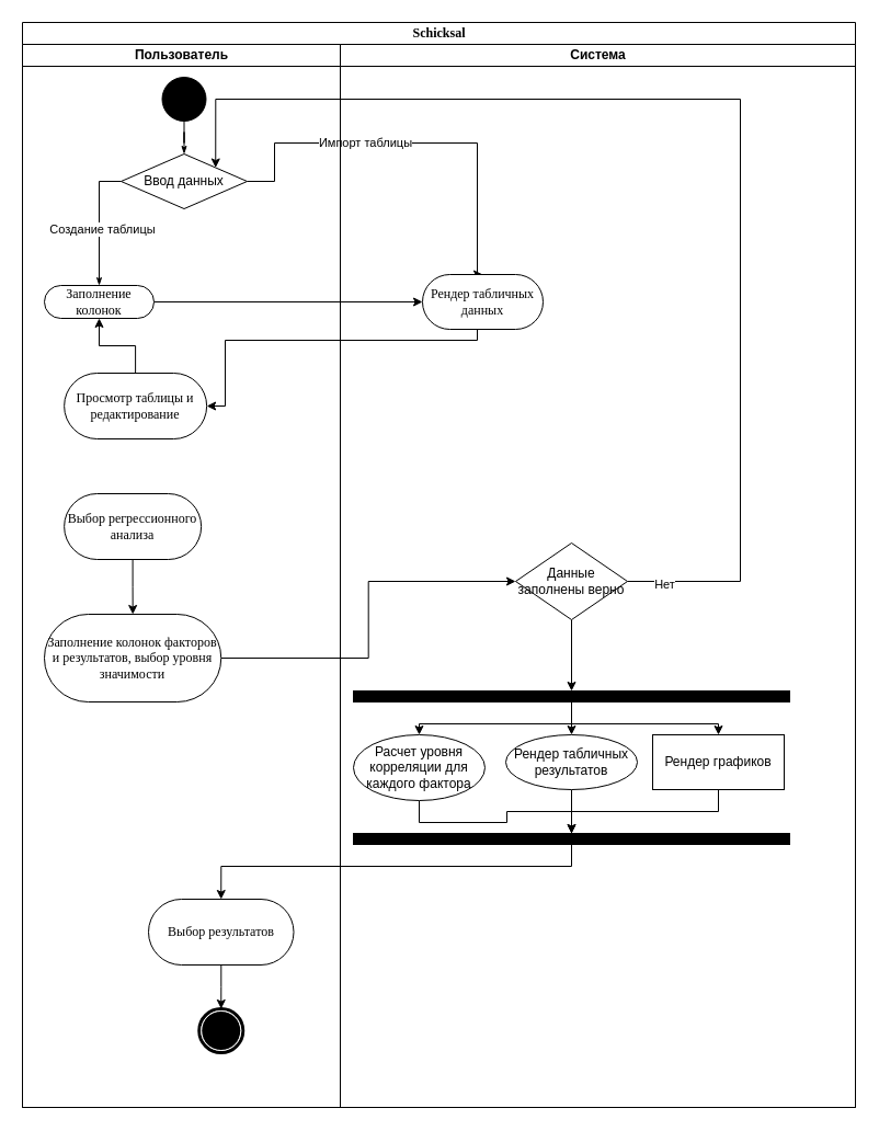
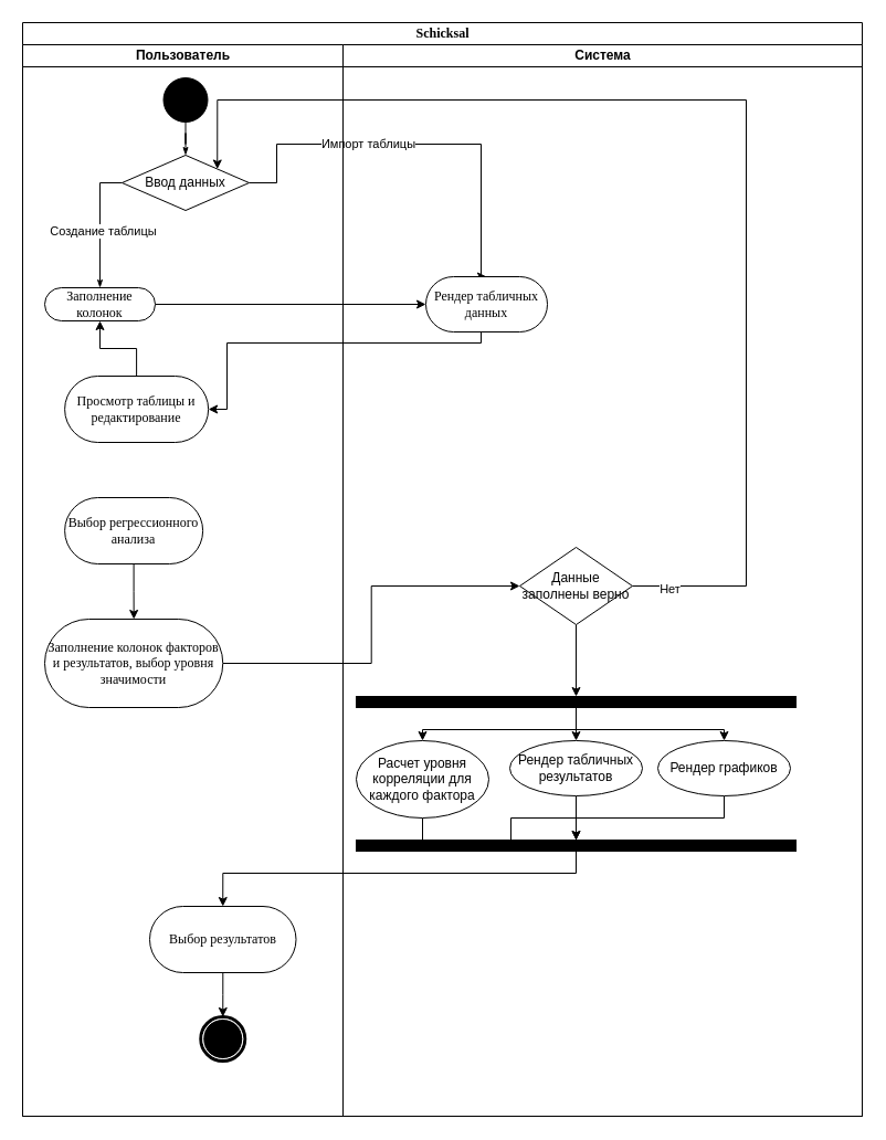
  <mxCell id="0" />
  <mxCell id="1" parent="0" />
  <mxCell id="2" value="Schicksal" style="swimlane;html=1;childLayout=stackLayout;startSize=20;rounded=0;shadow=0;comic=0;labelBackgroundColor=none;strokeWidth=1;fontFamily=Verdana;fontSize=12;align=center;" vertex="1" parent="1"><mxGeometry x="20" y="20" width="760" height="990" as="geometry" /></mxCell>
  <mxCell id="3" style="edgeStyle=orthogonalEdgeStyle;rounded=0;orthogonalLoop=1;jettySize=auto;html=1;entryX=0.5;entryY=0;entryDx=0;entryDy=0;" edge="1" parent="2" source="14" target="27"><mxGeometry relative="1" as="geometry"><mxPoint x="230" y="280" as="targetPoint" /><Array as="points"><mxPoint x="230" y="145" /><mxPoint x="230" y="110" /><mxPoint x="415" y="110" /></Array></mxGeometry></mxCell>
  <mxCell id="4" value="Импорт таблицы" style="edgeLabel;html=1;align=center;verticalAlign=middle;resizable=0;points=[];" vertex="1" connectable="0" parent="3"><mxGeometry x="-0.236" y="1" relative="1" as="geometry"><mxPoint x="1" as="offset" /></mxGeometry></mxCell>
  <mxCell id="5" style="edgeStyle=orthogonalEdgeStyle;rounded=0;orthogonalLoop=1;jettySize=auto;html=1;entryX=0;entryY=0.5;entryDx=0;entryDy=0;" edge="1" parent="2" source="11" target="27"><mxGeometry relative="1" as="geometry" /></mxCell>
  <mxCell id="6" style="edgeStyle=orthogonalEdgeStyle;rounded=0;orthogonalLoop=1;jettySize=auto;html=1;" edge="1" parent="2" source="27" target="18"><mxGeometry relative="1" as="geometry"><Array as="points"><mxPoint x="415" y="290" /><mxPoint x="185" y="290" /></Array></mxGeometry></mxCell>
  <mxCell id="7" style="edgeStyle=orthogonalEdgeStyle;rounded=0;orthogonalLoop=1;jettySize=auto;html=1;" edge="1" parent="2" source="21" target="29"><mxGeometry relative="1" as="geometry" /></mxCell>
  <mxCell id="8" style="edgeStyle=orthogonalEdgeStyle;rounded=0;orthogonalLoop=1;jettySize=auto;html=1;entryX=1;entryY=0;entryDx=0;entryDy=0;" edge="1" parent="2" source="29" target="14"><mxGeometry relative="1" as="geometry"><Array as="points"><mxPoint x="655" y="510" /><mxPoint x="655" y="70" /><mxPoint x="176" y="70" /></Array></mxGeometry></mxCell>
  <mxCell id="9" value="Нет" style="edgeLabel;html=1;align=center;verticalAlign=middle;resizable=0;points=[];" vertex="1" connectable="0" parent="8"><mxGeometry x="-0.939" y="-2" relative="1" as="geometry"><mxPoint as="offset" /></mxGeometry></mxCell>
  <mxCell id="10" value="Пользователь" style="swimlane;html=1;startSize=20;" vertex="1" parent="2"><mxGeometry y="20" width="290" height="970" as="geometry" /></mxCell>
  <mxCell id="11" value="Заполнение колонок" style="rounded=1;whiteSpace=wrap;html=1;shadow=0;comic=0;labelBackgroundColor=none;strokeWidth=1;fontFamily=Verdana;fontSize=12;align=center;arcSize=50;" vertex="1" parent="10"><mxGeometry x="20" y="220" width="100" height="30" as="geometry" /></mxCell>
  <mxCell id="12" value="" style="ellipse;whiteSpace=wrap;html=1;rounded=0;shadow=0;comic=0;labelBackgroundColor=none;strokeWidth=1;fillColor=#000000;fontFamily=Verdana;fontSize=12;align=center;" vertex="1" parent="10"><mxGeometry x="127.5" y="30" width="40" height="40" as="geometry" /></mxCell>
  <mxCell id="13" style="edgeStyle=orthogonalEdgeStyle;rounded=0;html=1;labelBackgroundColor=none;startArrow=none;startFill=0;startSize=5;endArrow=classicThin;endFill=1;endSize=5;jettySize=auto;orthogonalLoop=1;strokeWidth=1;fontFamily=Verdana;fontSize=12;entryX=0.5;entryY=0;entryDx=0;entryDy=0;" edge="1" parent="10" source="12" target="14"><mxGeometry relative="1" as="geometry"><mxPoint x="150" y="130" as="targetPoint" /></mxGeometry></mxCell>
  <mxCell id="14" value="Ввод данных" style="rhombus;whiteSpace=wrap;html=1;" vertex="1" parent="10"><mxGeometry x="90" y="100" width="115" height="50" as="geometry" /></mxCell>
  <mxCell id="15" style="edgeStyle=orthogonalEdgeStyle;rounded=0;html=1;exitX=0;exitY=0.5;entryX=0.5;entryY=0;labelBackgroundColor=none;startArrow=none;startFill=0;startSize=5;endArrow=classicThin;endFill=1;endSize=5;jettySize=auto;orthogonalLoop=1;strokeWidth=1;fontFamily=Verdana;fontSize=12;exitDx=0;exitDy=0;" edge="1" parent="10" source="14" target="11"><mxGeometry relative="1" as="geometry"><Array as="points"><mxPoint x="70" y="125" /></Array><mxPoint x="316.75" y="170" as="sourcePoint" /></mxGeometry></mxCell>
  <mxCell id="16" value="Создание таблицы" style="edgeLabel;html=1;align=center;verticalAlign=middle;resizable=0;points=[];" vertex="1" connectable="0" parent="15"><mxGeometry x="0.091" y="2" relative="1" as="geometry"><mxPoint as="offset" /></mxGeometry></mxCell>
  <mxCell id="17" style="edgeStyle=orthogonalEdgeStyle;rounded=0;orthogonalLoop=1;jettySize=auto;html=1;" edge="1" parent="10" source="18" target="11"><mxGeometry relative="1" as="geometry" /></mxCell>
  <mxCell id="18" value="Просмотр таблицы и редактирование" style="rounded=1;whiteSpace=wrap;html=1;shadow=0;comic=0;labelBackgroundColor=none;strokeWidth=1;fontFamily=Verdana;fontSize=12;align=center;arcSize=50;" vertex="1" parent="10"><mxGeometry x="38.13" y="300" width="130" height="60" as="geometry" /></mxCell>
  <mxCell id="19" style="edgeStyle=orthogonalEdgeStyle;rounded=0;orthogonalLoop=1;jettySize=auto;html=1;" edge="1" parent="10" source="20" target="21"><mxGeometry relative="1" as="geometry" /></mxCell>
  <mxCell id="20" value="Выбор регрессионного анализа" style="rounded=1;whiteSpace=wrap;html=1;shadow=0;comic=0;labelBackgroundColor=none;strokeWidth=1;fontFamily=Verdana;fontSize=12;align=center;arcSize=50;" vertex="1" parent="10"><mxGeometry x="38.13" y="410" width="125" height="60" as="geometry" /></mxCell>
  <mxCell id="21" value="Заполнение колонок факторов и результатов, выбор уровня значимости" style="rounded=1;whiteSpace=wrap;html=1;shadow=0;comic=0;labelBackgroundColor=none;strokeWidth=1;fontFamily=Verdana;fontSize=12;align=center;arcSize=50;" vertex="1" parent="10"><mxGeometry x="20" y="520" width="161.25" height="80" as="geometry" /></mxCell>
  <mxCell id="22" style="edgeStyle=orthogonalEdgeStyle;rounded=0;orthogonalLoop=1;jettySize=auto;html=1;entryX=0.5;entryY=0;entryDx=0;entryDy=0;" edge="1" parent="10" source="23" target="24"><mxGeometry relative="1" as="geometry" /></mxCell>
  <mxCell id="23" value="Выбор результатов" style="rounded=1;whiteSpace=wrap;html=1;shadow=0;comic=0;labelBackgroundColor=none;strokeWidth=1;fontFamily=Verdana;fontSize=12;align=center;arcSize=50;" vertex="1" parent="10"><mxGeometry x="115" y="780" width="132.5" height="60" as="geometry" /></mxCell>
  <mxCell id="24" value="" style="shape=mxgraph.bpmn.shape;html=1;verticalLabelPosition=bottom;labelBackgroundColor=#ffffff;verticalAlign=top;perimeter=ellipsePerimeter;outline=end;symbol=terminate;rounded=0;shadow=0;comic=0;strokeWidth=1;fontFamily=Verdana;fontSize=12;align=center;" vertex="1" parent="10"><mxGeometry x="161.25" y="880" width="40" height="40" as="geometry" /></mxCell>
  <mxCell id="25" style="edgeStyle=orthogonalEdgeStyle;rounded=0;orthogonalLoop=1;jettySize=auto;html=1;entryX=0.5;entryY=0;entryDx=0;entryDy=0;" edge="1" parent="2" source="36" target="23"><mxGeometry relative="1" as="geometry"><mxPoint x="501" y="770" as="targetPoint" /><Array as="points"><mxPoint x="501" y="770" /><mxPoint x="181" y="770" /></Array></mxGeometry></mxCell>
  <mxCell id="26" value="Система" style="swimlane;html=1;startSize=20;" vertex="1" parent="2"><mxGeometry x="290" y="20" width="470" height="970" as="geometry" /></mxCell>
  <mxCell id="27" value="Рендер табличных данных" style="rounded=1;whiteSpace=wrap;html=1;shadow=0;comic=0;labelBackgroundColor=none;strokeWidth=1;fontFamily=Verdana;fontSize=12;align=center;arcSize=50;" vertex="1" parent="26"><mxGeometry x="75" y="210" width="110" height="50" as="geometry" /></mxCell>
  <mxCell id="28" style="edgeStyle=orthogonalEdgeStyle;rounded=0;orthogonalLoop=1;jettySize=auto;html=1;entryX=0.5;entryY=0;entryDx=0;entryDy=0;" edge="1" parent="26" source="29" target="35"><mxGeometry relative="1" as="geometry" /></mxCell>
  <mxCell id="29" value="Данные заполнены верно" style="rhombus;whiteSpace=wrap;html=1;" vertex="1" parent="26"><mxGeometry x="160" y="455" width="102" height="70" as="geometry" /></mxCell>
  <mxCell id="30" style="edgeStyle=orthogonalEdgeStyle;rounded=0;orthogonalLoop=1;jettySize=auto;html=1;entryX=0.5;entryY=0;entryDx=0;entryDy=0;" edge="1" parent="26" source="31" target="39"><mxGeometry relative="1" as="geometry" /></mxCell>
- <mxCell id="31" value="Расчет уровня корреляции для каждого фактора" style="ellipse;whiteSpace=wrap;html=1;" vertex="1" parent="26"><mxGeometry x="12" y="630" width="120" height="60" as="geometry" /></mxCell>
+ <mxCell id="31" value="Расчет уровня корреляции для каждого фактора" style="ellipse;whiteSpace=wrap;html=1;" vertex="1" parent="26"><mxGeometry x="12" y="630" width="120" height="70" as="geometry" /></mxCell>
  <mxCell id="32" style="edgeStyle=orthogonalEdgeStyle;rounded=0;orthogonalLoop=1;jettySize=auto;html=1;entryX=0.5;entryY=0;entryDx=0;entryDy=0;" edge="1" parent="26" source="35" target="31"><mxGeometry relative="1" as="geometry" /></mxCell>
  <mxCell id="33" style="edgeStyle=orthogonalEdgeStyle;rounded=0;orthogonalLoop=1;jettySize=auto;html=1;" edge="1" parent="26" source="35" target="36"><mxGeometry relative="1" as="geometry" /></mxCell>
  <mxCell id="34" style="edgeStyle=orthogonalEdgeStyle;rounded=0;orthogonalLoop=1;jettySize=auto;html=1;" edge="1" parent="26" source="35" target="38"><mxGeometry relative="1" as="geometry" /></mxCell>
  <mxCell id="35" value="" style="whiteSpace=wrap;html=1;rounded=0;shadow=0;comic=0;labelBackgroundColor=none;strokeWidth=1;fillColor=#000000;fontFamily=Verdana;fontSize=12;align=center;rotation=0;" vertex="1" parent="26"><mxGeometry x="12" y="590" width="398" height="10" as="geometry" /></mxCell>
  <mxCell id="36" value="Рендер табличных результатов" style="ellipse;whiteSpace=wrap;html=1;" vertex="1" parent="26"><mxGeometry x="151" y="630" width="120" height="50" as="geometry" /></mxCell>
  <mxCell id="37" style="edgeStyle=orthogonalEdgeStyle;rounded=0;orthogonalLoop=1;jettySize=auto;html=1;entryX=0.5;entryY=0;entryDx=0;entryDy=0;" edge="1" parent="26" source="38" target="39"><mxGeometry relative="1" as="geometry" /></mxCell>
- <mxCell id="38" value="Рендер графиков" style="whiteSpace=wrap;html=1;rounded=0;" vertex="1" parent="26"><mxGeometry x="285" y="630" width="120" height="50" as="geometry" /></mxCell>
+ <mxCell id="38" value="Рендер графиков" style="ellipse;whiteSpace=wrap;html=1;" vertex="1" parent="26"><mxGeometry x="285" y="630" width="120" height="50" as="geometry" /></mxCell>
  <mxCell id="39" value="" style="whiteSpace=wrap;html=1;rounded=0;shadow=0;comic=0;labelBackgroundColor=none;strokeWidth=1;fillColor=#000000;fontFamily=Verdana;fontSize=12;align=center;rotation=0;" vertex="1" parent="26"><mxGeometry x="12" y="720" width="398" height="10" as="geometry" /></mxCell>
